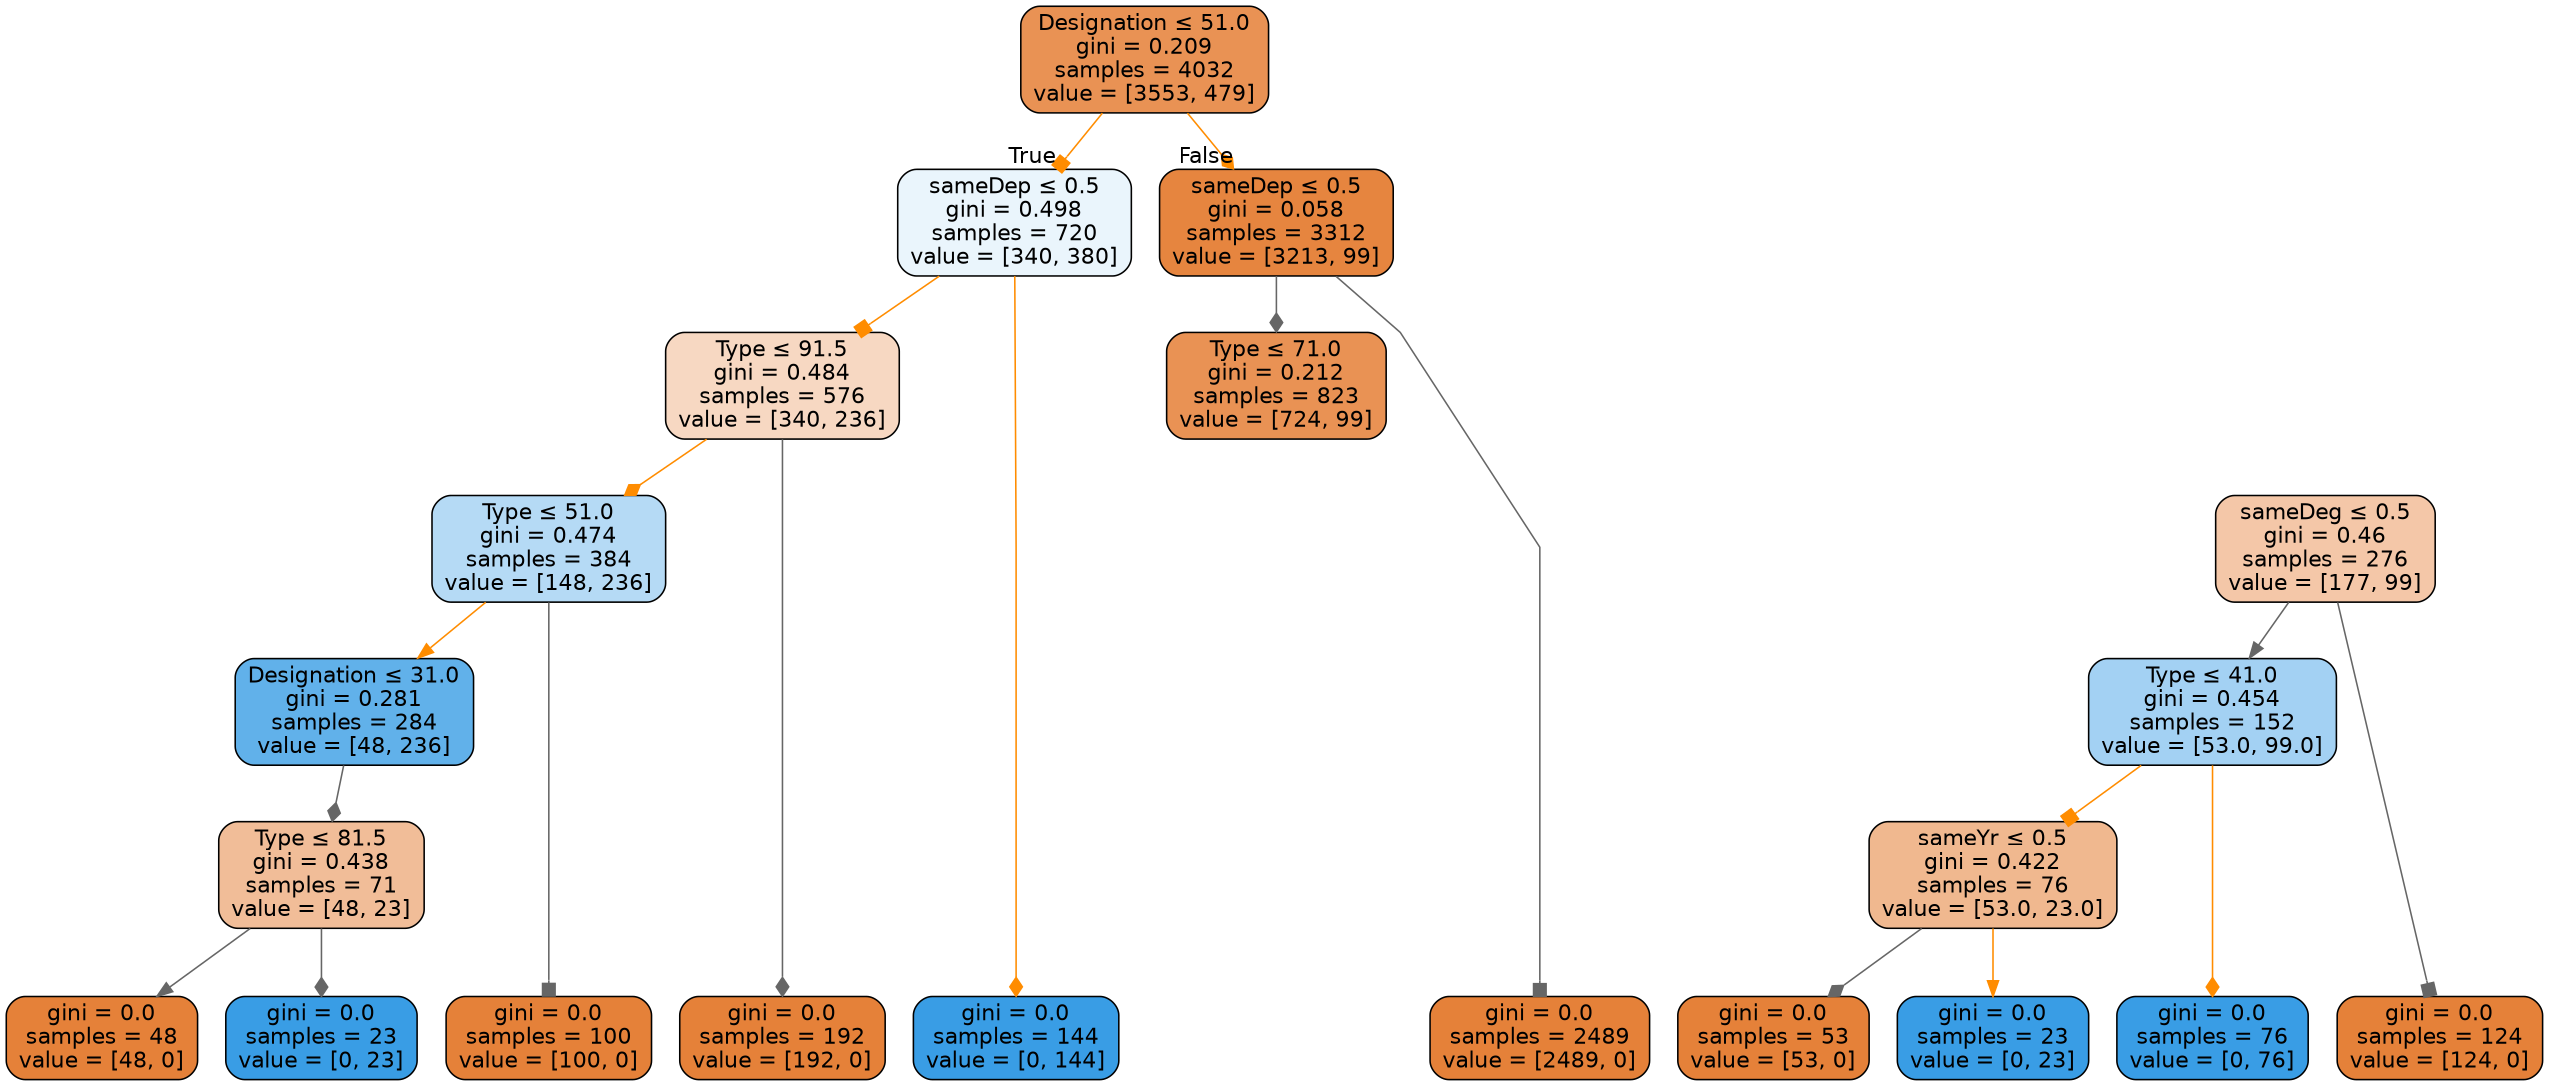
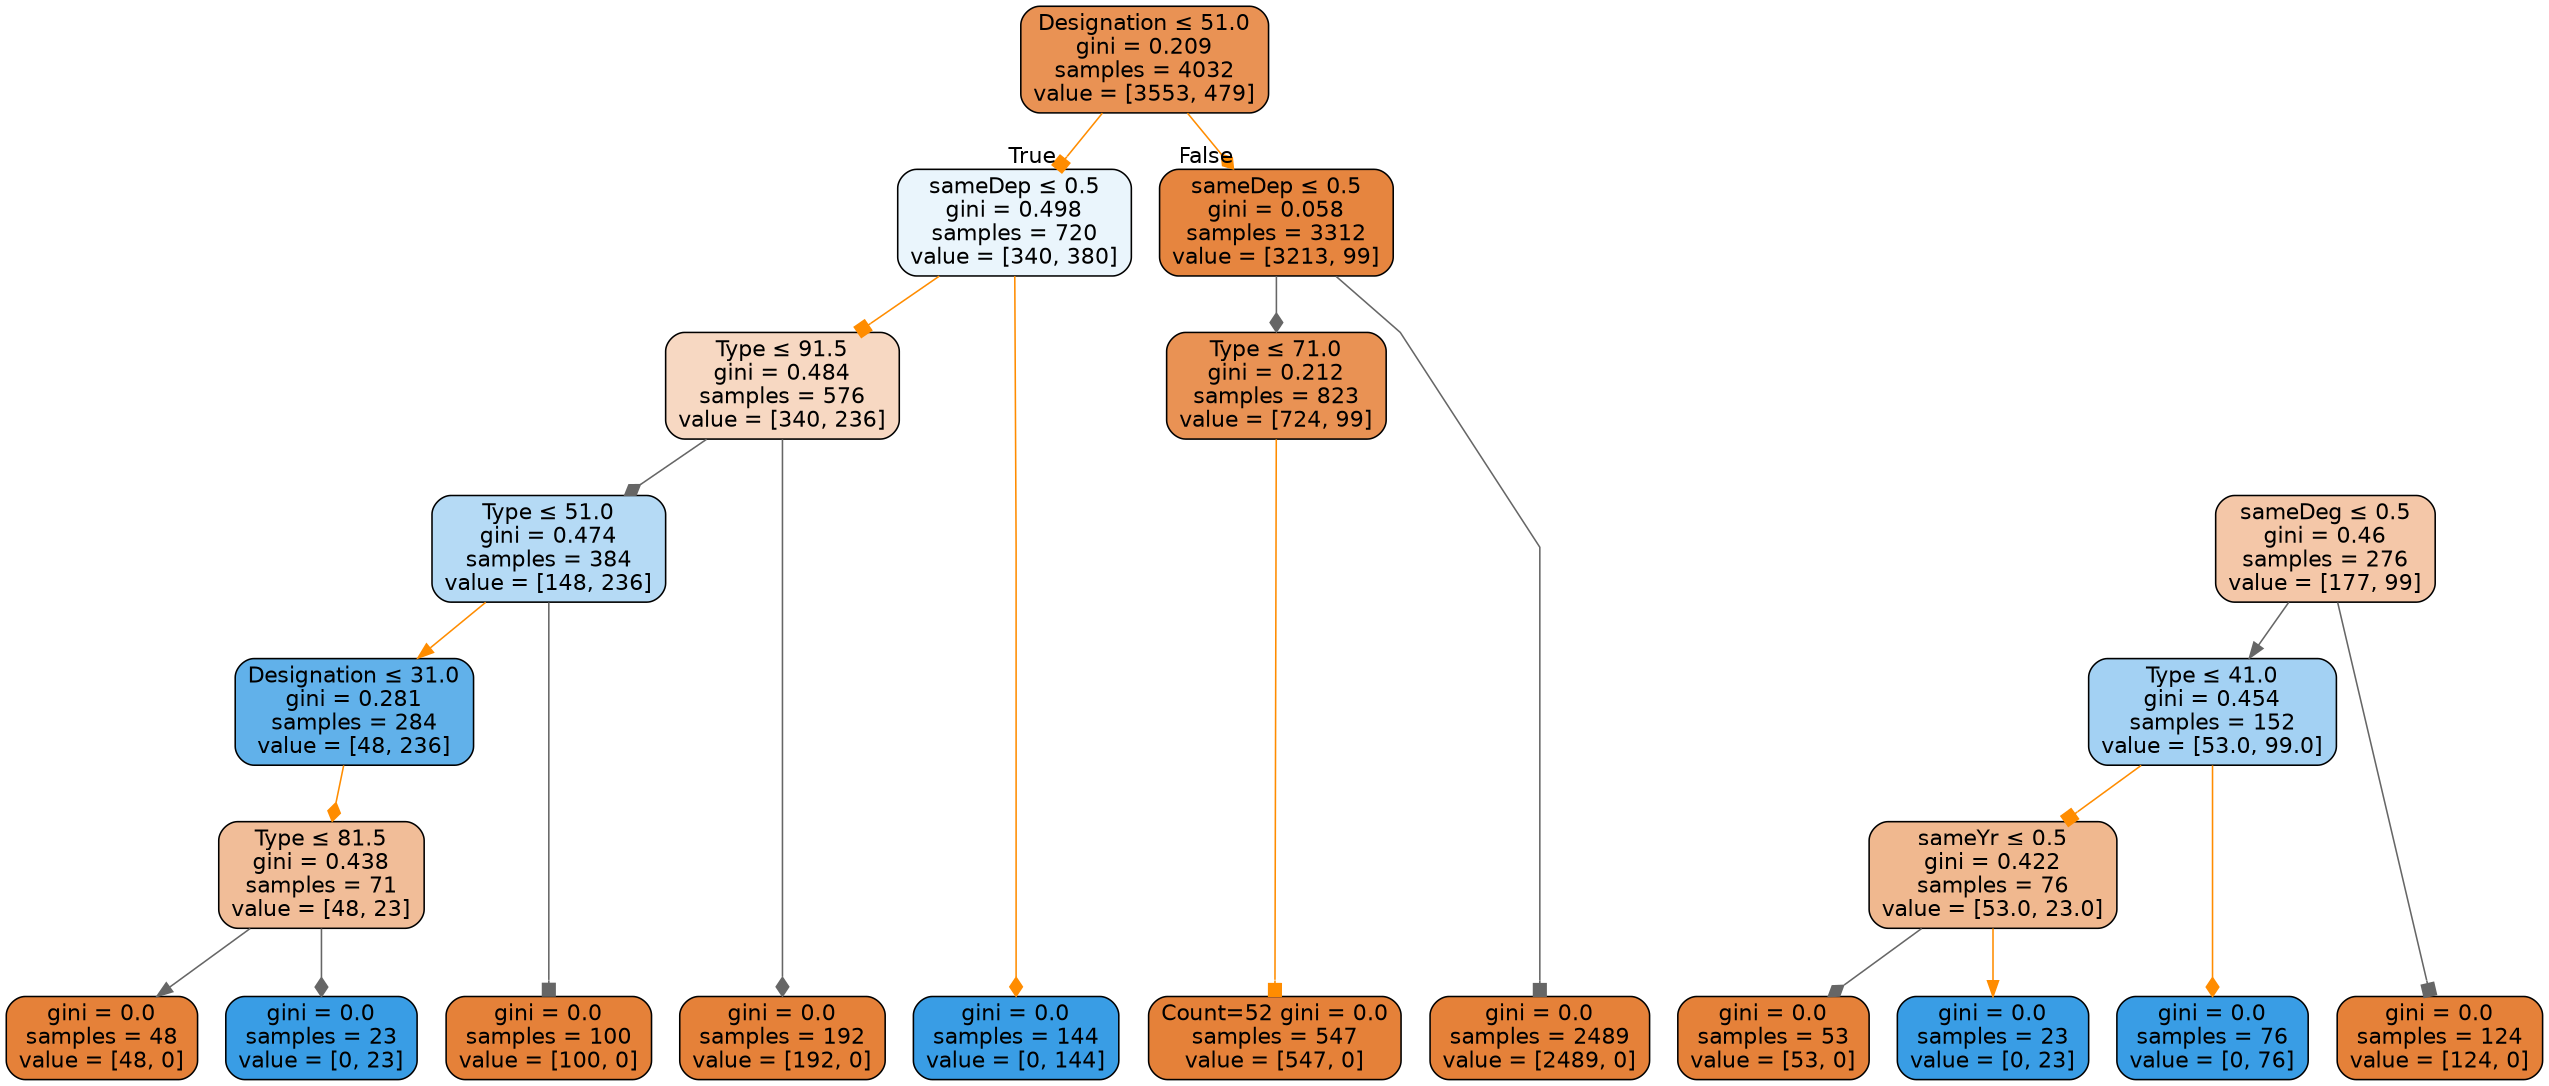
  digraph {
    ranksep=equally
    splines=polyline
    node [color=black fillcolor="#e58139" fontname=helvetica shape=box style="filled, rounded"]
    edge [arrowhead=diamond color=darkorange fontname=helvetica]
    n1 [fillcolor="#e99254" label=<Designation &le; 51.0<br/>gini = 0.209<br/>samples = 4032<br/>value = [3553, 479]>]
    n2 [fillcolor="#eaf5fc" label=<sameDep &le; 0.5<br/>gini = 0.498<br/>samples = 720<br/>value = [340, 380]>]
    n3 [fillcolor="#e6853f" label=<sameDep &le; 0.5<br/>gini = 0.058<br/>samples = 3312<br/>value = [3213, 99]>]
    n4 [fillcolor="#f7d8c2" label=<Type &le; 91.5<br/>gini = 0.484<br/>samples = 576<br/>value = [340, 236]>]
    n5 [fillcolor="#e99254" label=<Type &le; 71.0<br/>gini = 0.212<br/>samples = 823<br/>value = [724, 99]>]
    n6 [fillcolor="#b5daf5" label=<Type &le; 51.0<br/>gini = 0.474<br/>samples = 384<br/>value = [148, 236]>]
    n7 [fillcolor="#f4c7a8" label=<sameDeg &le; 0.5<br/>gini = 0.46<br/>samples = 276<br/>value = [177, 99]>]
    n8 [fillcolor="#61b1ea" label=<Designation &le; 31.0<br/>gini = 0.281<br/>samples = 284<br/>value = [48, 236]>]
    n9 [fillcolor="#a3d1f3" label=<Type &le; 41.0<br/>gini = 0.454<br/>samples = 152<br/>value = [53.0, 99.0]>]
    n10 [fillcolor="#f1bd98" label=<Type &le; 81.5<br/>gini = 0.438<br/>samples = 71<br/>value = [48, 23]>]
    n11 [fillcolor="#f0b88f" label=<sameYr &le; 0.5<br/>gini = 0.422<br/>samples = 76<br/>value = [53.0, 23.0]>]
    n12 [label=<gini = 0.0<br/>samples = 100<br/>value = [100, 0]>]
    n13 [label=<gini = 0.0<br/>samples = 48<br/>value = [48, 0]>]
    n14 [fillcolor="#399de5" label=<gini = 0.0<br/>samples = 23<br/>value = [0, 23]>]
    n15 [label=<gini = 0.0<br/>samples = 192<br/>value = [192, 0]>]
    n16 [fillcolor="#399de5" label=<gini = 0.0<br/>samples = 144<br/>value = [0, 144]>]
    n17 [label=<gini = 0.0<br/>samples = 2489<br/>value = [2489, 0]>]
    n18 [label=<gini = 0.0<br/>samples = 124<br/>value = [124, 0]>]
    n19 [label=<gini = 0.0<br/>samples = 53<br/>value = [53, 0]>]
    n20 [fillcolor="#399de5" label=<gini = 0.0<br/>samples = 23<br/>value = [0, 23]>]
    n21 [fillcolor="#399de5" label=<gini = 0.0<br/>samples = 76<br/>value = [0, 76]>]
+   n22 [label=<Count=52 gini = 0.0<br/>samples = 547<br/>value = [547, 0]>]
    subgraph sub_1 {
      rank=same
      n1
    }
    subgraph sub_2 {
      rank=same
      n2
      n3
    }
    subgraph sub_3 {
      rank=same
      n4
      n5
    }
    subgraph sub_4 {
      rank=same
      n6
      n7
    }
    subgraph sub_5 {
      rank=same
      n8
      n9
    }
    subgraph sub_6 {
      rank=same
      n10
      n11
    }
    subgraph sub_7 {
      rank=same
      n12
      n13
      n14
      n15
      n16
      n17
      n18
      n19
      n20
      n21
+     n22
    }
    n1 -> n2 [arrowhead=box headlabel=True labelangle=45 labeldistance=2.5]
    n1 -> n3 [headlabel=False labelangle=-45 labeldistance=2.5]
    n2 -> n4 [arrowhead=box]
    n2 -> n16
    n3 -> n5 [color=gray40]
    n3 -> n17 [arrowhead=box color=gray40]
-   n4 -> n6
+   n4 -> n6 [color=gray40]
    n4 -> n15 [color=gray40]
+   n5 -> n22 [arrowhead=box]
    n6 -> n8 [arrowhead=normal]
    n6 -> n12 [arrowhead=box color=gray40]
    n7 -> n9 [arrowhead=normal color=gray40]
    n7 -> n18 [arrowhead=box color=gray40]
-   n8 -> n10 [color=gray40]
+   n8 -> n10
    n9 -> n11 [arrowhead=box]
    n9 -> n21
    n10 -> n13 [arrowhead=normal color=gray40]
    n10 -> n14 [color=gray40]
    n11 -> n19 [color=gray40]
    n11 -> n20 [arrowhead=normal]
  }
